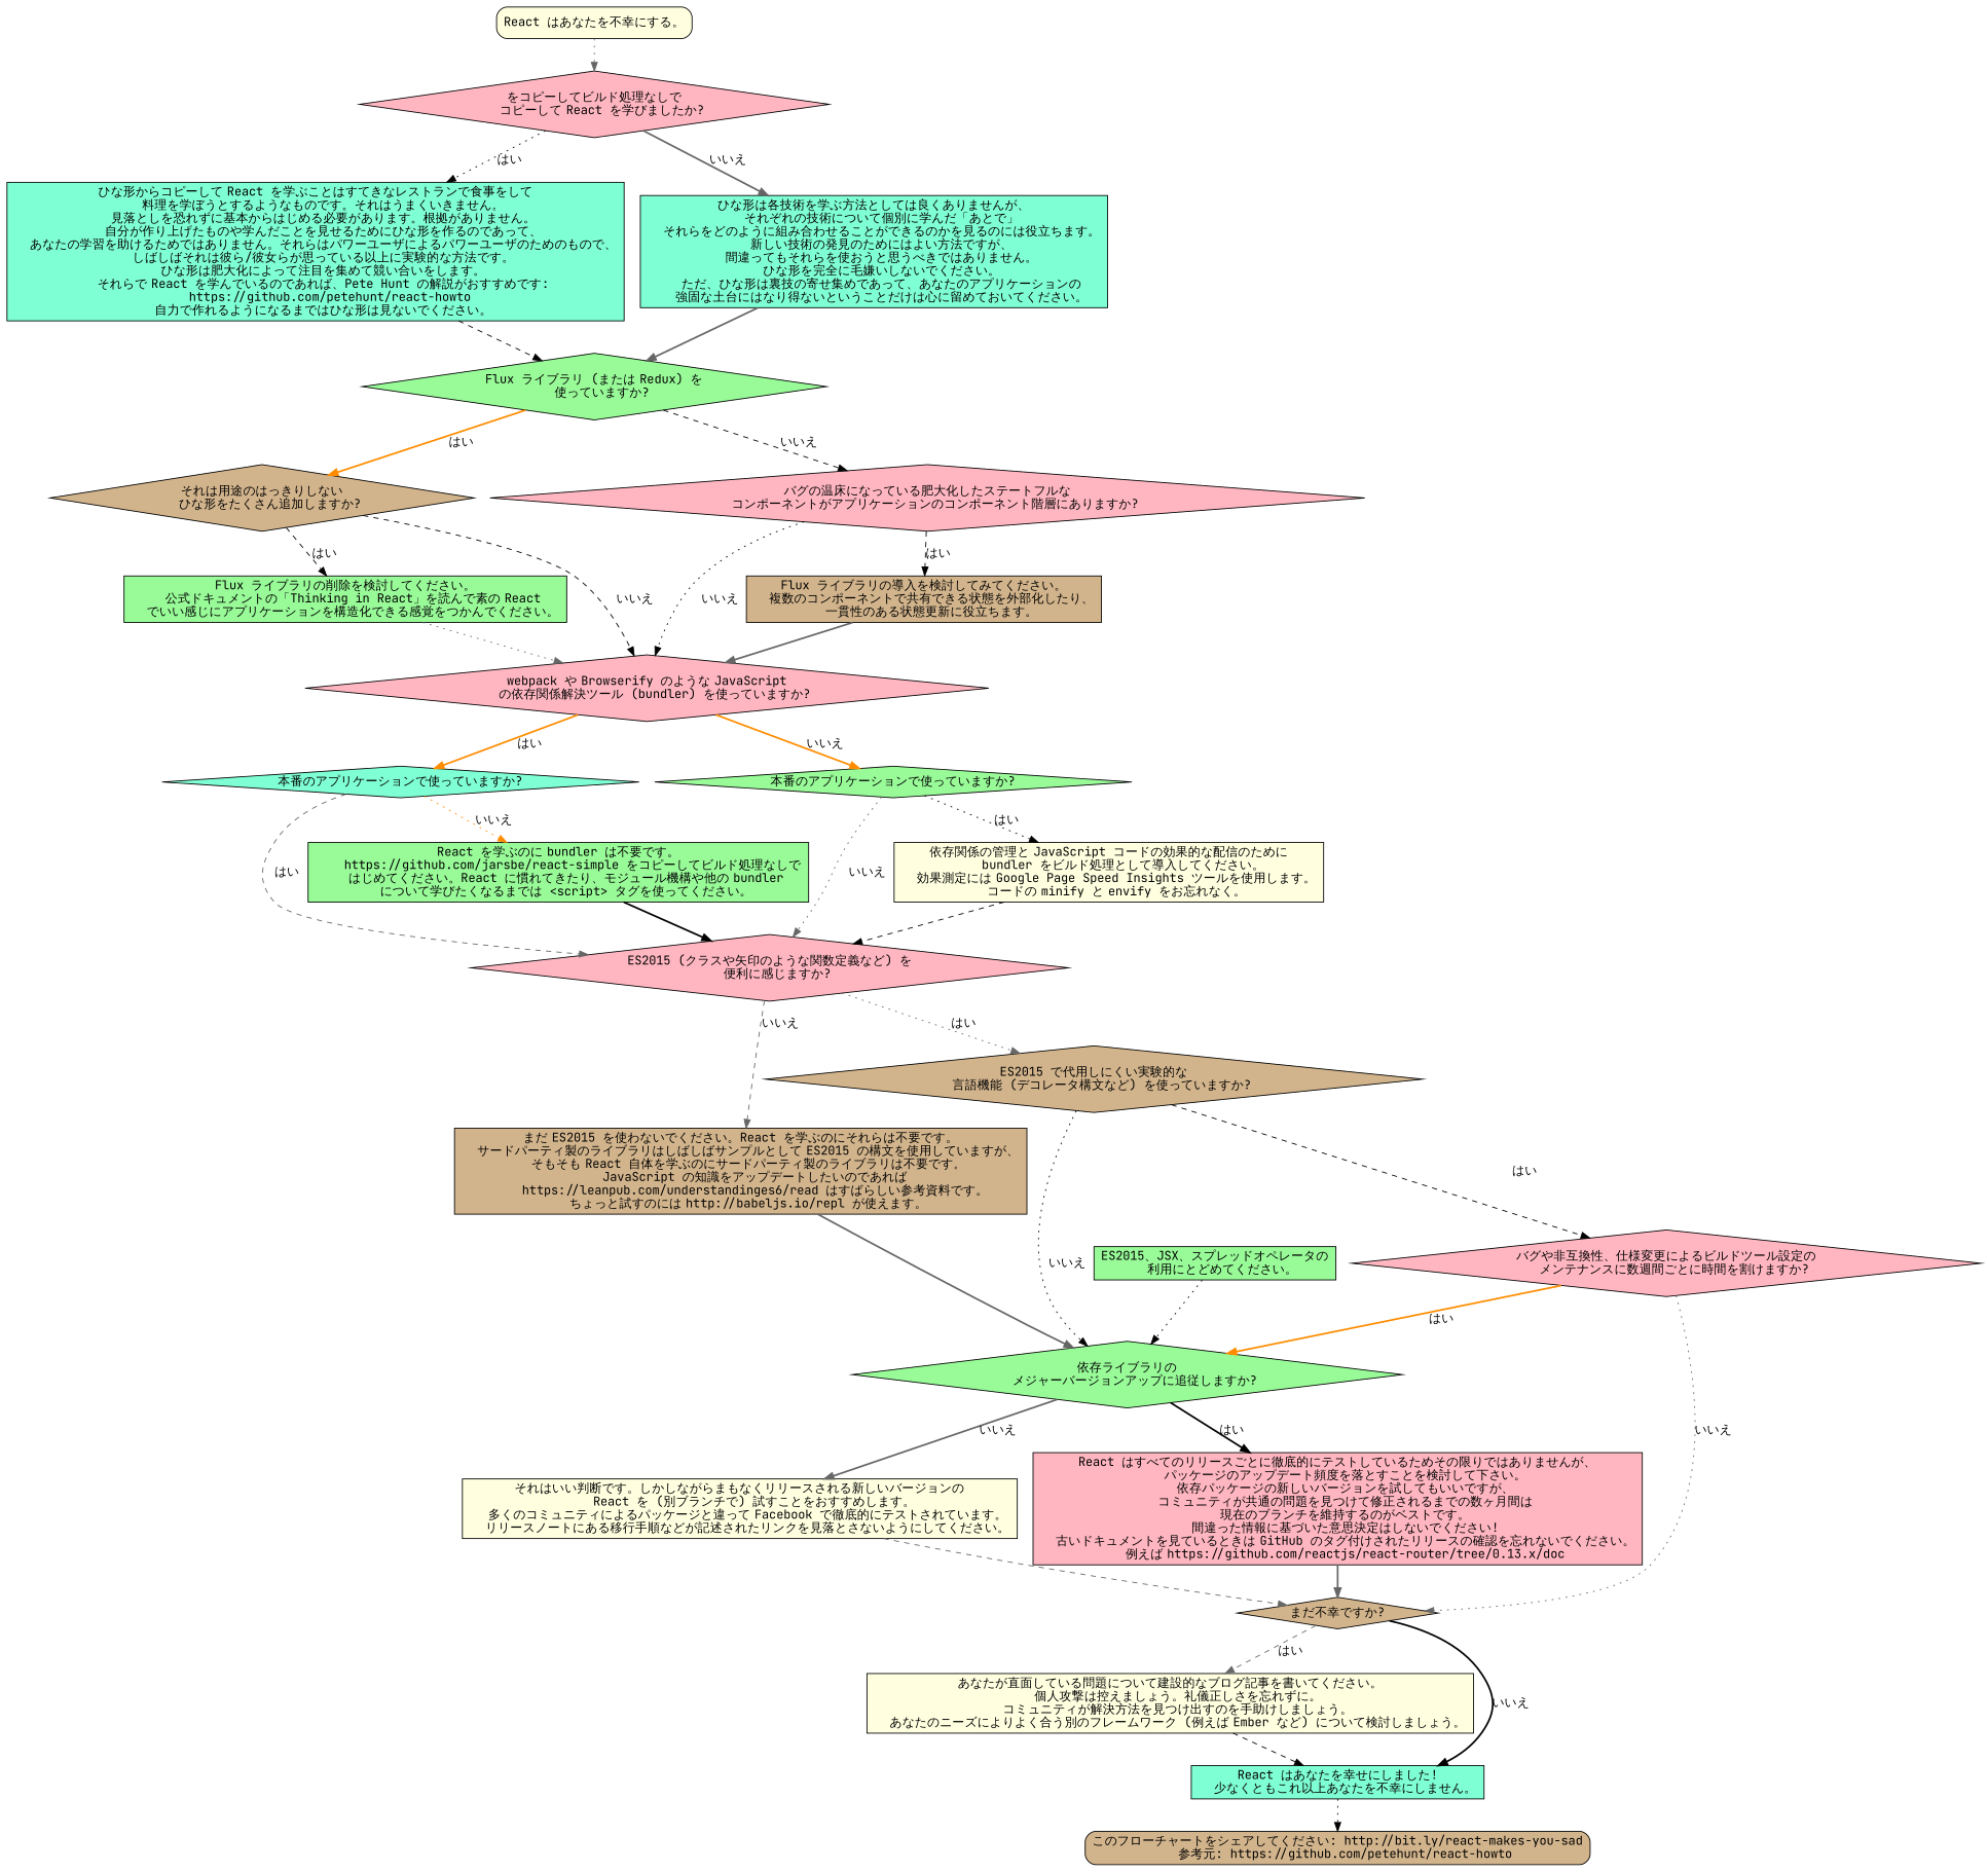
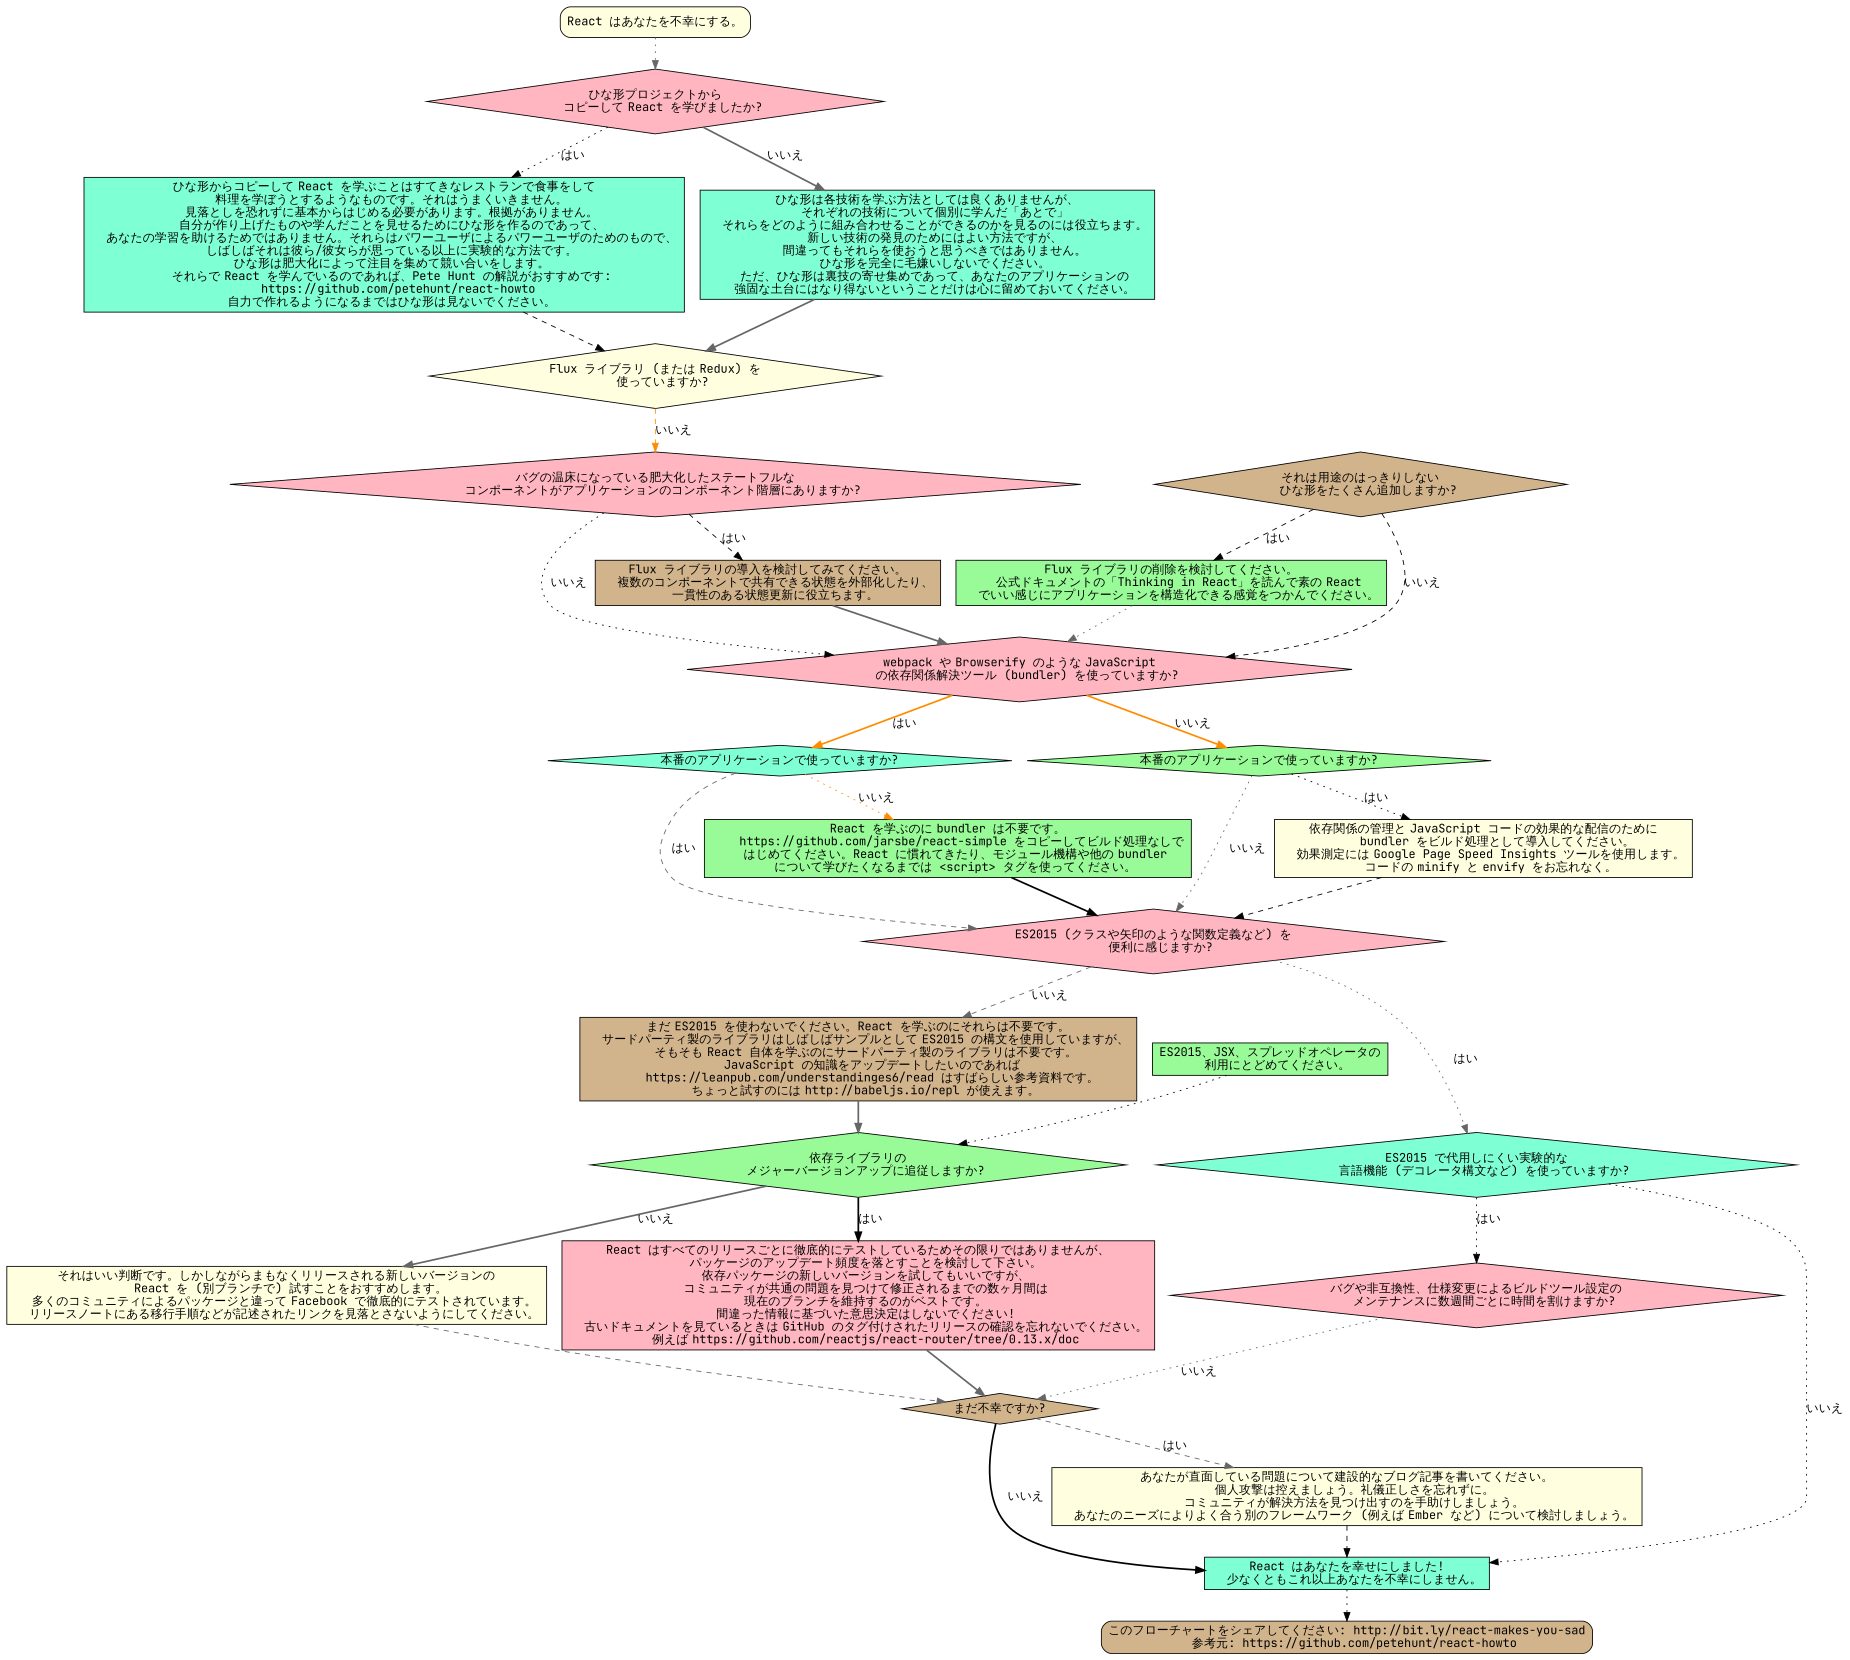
  digraph {
    fontname="JetBrains Mono"
    node [fillcolor=lightpink fontname="JetBrains Mono" shape=box style=filled]
    edge [color=black fontname="JetBrains Mono" style=bold]
    n1 [fillcolor=lightyellow label="React はあなたを不幸にする。" style="rounded,filled"]
-   n2 [label="をコピーしてビルド処理なしで\n    コピーして React を学びましたか?" shape=diamond]
+   n2 [label="ひな形プロジェクトから\n    コピーして React を学びましたか?" shape=diamond]
    n3 [fillcolor=aquamarine label="ひな形からコピーして React を学ぶことはすてきなレストランで食事をして\n    料理を学ぼうとするようなものです。それはうまくいきません。\n    見落としを恐れずに基本からはじめる必要があります。根拠がありません。\n    自分が作り上げたものや学んだことを見せるためにひな形を作るのであって、\n    あなたの学習を助けるためではありません。それらはパワーユーザによるパワーユーザのためのもので、\n    しばしばそれは彼ら/彼女らが思っている以上に実験的な方法です。\n    ひな形は肥大化によって注目を集めて競い合いをします。\n    それらで React を学んでいるのであれば、Pete Hunt の解説がおすすめです:\n    https://github.com/petehunt/react-howto\n    自力で作れるようになるまではひな形は見ないでください。"]
    n4 [fillcolor=aquamarine label="ひな形は各技術を学ぶ方法としては良くありませんが、\n    それぞれの技術について個別に学んだ「あとで」\n    それらをどのように組み合わせることができるのかを見るのには役立ちます。\n    新しい技術の発見のためにはよい方法ですが、\n    間違ってもそれらを使おうと思うべきではありません。\n    ひな形を完全に毛嫌いしないでください。\n    ただ、ひな形は裏技の寄せ集めであって、あなたのアプリケーションの\n    強固な土台にはなり得ないということだけは心に留めておいてください。"]
-   n5 [fillcolor=palegreen label="Flux ライブラリ (または Redux) を\n    使っていますか?" shape=diamond]
+   n5 [fillcolor=lightyellow label="Flux ライブラリ (または Redux) を\n    使っていますか?" shape=diamond]
    n6 [fillcolor=tan label="それは用途のはっきりしない\n    ひな形をたくさん追加しますか?" shape=diamond]
    n7 [label="バグの温床になっている肥大化したステートフルな\n    コンポーネントがアプリケーションのコンポーネント階層にありますか?" shape=diamond]
    n8 [fillcolor=palegreen label="Flux ライブラリの削除を検討してください。\n    公式ドキュメントの「Thinking in React」を読んで素の React\n    でいい感じにアプリケーションを構造化できる感覚をつかんでください。"]
    n9 [label="webpack や Browserify のような JavaScript\n    の依存関係解決ツール (bundler) を使っていますか?" shape=diamond]
    n10 [fillcolor=tan label="Flux ライブラリの導入を検討してみてください。\n    複数のコンポーネントで共有できる状態を外部化したり、\n    一貫性のある状態更新に役立ちます。"]
    n11 [fillcolor=aquamarine label="本番のアプリケーションで使っていますか?" shape=diamond]
    n12 [fillcolor=palegreen label="本番のアプリケーションで使っていますか?" shape=diamond]
    n13 [label="ES2015 (クラスや矢印のような関数定義など) を\n    便利に感じますか?" shape=diamond]
    n14 [fillcolor=palegreen label="React を学ぶのに bundler は不要です。\n    https://github.com/jarsbe/react-simple をコピーしてビルド処理なしで\n    はじめてください。React に慣れてきたり、モジュール機構や他の bundler\n    について学びたくなるまでは <script> タグを使ってください。"]
    n15 [fillcolor=lightyellow label="依存関係の管理と JavaScript コードの効果的な配信のために\n    bundler をビルド処理として導入してください。\n    効果測定には Google Page Speed Insights ツールを使用します。\n    コードの minify と envify をお忘れなく。"]
    n16 [fillcolor=tan label="まだ ES2015 を使わないでください。React を学ぶのにそれらは不要です。\n    サードパーティ製のライブラリはしばしばサンプルとして ES2015 の構文を使用していますが、\n    そもそも React 自体を学ぶのにサードパーティ製のライブラリは不要です。\n    JavaScript の知識をアップデートしたいのであれば\n    https://leanpub.com/understandinges6/read はすばらしい参考資料です。\n    ちょっと試すのには http://babeljs.io/repl が使えます。"]
-   n17 [fillcolor=tan label="ES2015 で代用しにくい実験的な\n    言語機能 (デコレータ構文など) を使っていますか?" shape=diamond]
+   n17 [fillcolor=aquamarine label="ES2015 で代用しにくい実験的な\n    言語機能 (デコレータ構文など) を使っていますか?" shape=diamond]
    n18 [fillcolor=palegreen label="依存ライブラリの\n    メジャーバージョンアップに追従しますか?" shape=diamond]
    n19 [label="バグや非互換性、仕様変更によるビルドツール設定の\n    メンテナンスに数週間ごとに時間を割けますか?" shape=diamond]
    n20 [label="React はすべてのリリースごとに徹底的にテストしているためその限りではありませんが、\n    パッケージのアップデート頻度を落とすことを検討して下さい。\n    依存パッケージの新しいバージョンを試してもいいですが、\n    コミュニティが共通の問題を見つけて修正されるまでの数ヶ月間は\n    現在のブランチを維持するのがベストです。\n    間違った情報に基づいた意思決定はしないでください!\n    古いドキュメントを見ているときは GitHub のタグ付けされたリリースの確認を忘れないでください。\n    例えば https://github.com/reactjs/react-router/tree/0.13.x/doc"]
    n21 [fillcolor=lightyellow label="それはいい判断です。しかしながらまもなくリリースされる新しいバージョンの\n    React を (別ブランチで) 試すことをおすすめします。\n    多くのコミュニティによるパッケージと違って Facebook で徹底的にテストされています。\n    リリースノートにある移行手順などが記述されたリンクを見落とさないようにしてください。"]
    n22 [fillcolor=tan label="まだ不幸ですか?" shape=diamond]
    n23 [fillcolor=palegreen label="ES2015、JSX、スプレッドオペレータの\n    利用にとどめてください。"]
    n24 [fillcolor=lightyellow label="あなたが直面している問題について建設的なブログ記事を書いてください。\n    個人攻撃は控えましょう。礼儀正しさを忘れずに。\n    コミュニティが解決方法を見つけ出すのを手助けしましょう。\n    あなたのニーズによりよく合う別のフレームワーク (例えば Ember など) について検討しましょう。"]
    n25 [fillcolor=aquamarine label="React はあなたを幸せにしました!\n    少なくともこれ以上あなたを不幸にしません。"]
    n26 [fillcolor=tan label="このフローチャートをシェアしてください: http://bit.ly/react-makes-you-sad\n    参考元: https://github.com/petehunt/react-howto" style="rounded,filled"]
    n1 -> n2 [color=gray40 style=dotted]
    n2 -> n3 [label="はい" style=dotted]
    n2 -> n4 [color=gray40 label="いいえ"]
    n3 -> n5 [style=dashed]
    n4 -> n5 [color=gray40]
-   n5 -> n6 [color=darkorange label="はい"]
-   n5 -> n7 [label="いいえ" style=dashed]
+   n5 -> n7 [color=darkorange label="いいえ" style=dashed]
    n6 -> n8 [label="はい" style=dashed]
    n6 -> n9 [label="いいえ" style=dashed]
    n7 -> n9 [label="いいえ" style=dotted]
    n7 -> n10 [label="はい" style=dashed]
    n8 -> n9 [color=gray40 style=dotted]
    n9 -> n11 [color=darkorange label="はい"]
    n9 -> n12 [color=darkorange label="いいえ"]
    n10 -> n9 [color=gray40]
    n11 -> n13 [color=gray40 label="はい" style=dashed]
    n11 -> n14 [color=darkorange label="いいえ" style=dotted]
    n12 -> n13 [color=gray40 label="いいえ" style=dotted]
    n12 -> n15 [label="はい" style=dotted]
    n13 -> n16 [color=gray40 label="いいえ" style=dashed]
    n13 -> n17 [color=gray40 label="はい" style=dotted]
    n14 -> n13
    n15 -> n13 [style=dashed]
    n16 -> n18 [color=gray40]
-   n17 -> n18 [label="いいえ" style=dotted]
-   n17 -> n19 [label="はい" style=dashed]
+   n17 -> n25 [label="いいえ" style=dotted]
+   n17 -> n19 [label="はい" style=dotted]
    n18 -> n20 [label="はい"]
    n18 -> n21 [color=gray40 label="いいえ"]
-   n19 -> n18 [color=darkorange label="はい"]
    n19 -> n22 [color=gray40 label="いいえ" style=dotted]
    n20 -> n22 [color=gray40]
    n21 -> n22 [color=gray40 style=dashed]
    n22 -> n24 [color=gray40 label="はい" style=dashed]
    n22 -> n25 [label="いいえ"]
    n23 -> n18 [style=dotted]
    n24 -> n25 [style=dashed]
    n25 -> n26 [style=dotted]
  }
